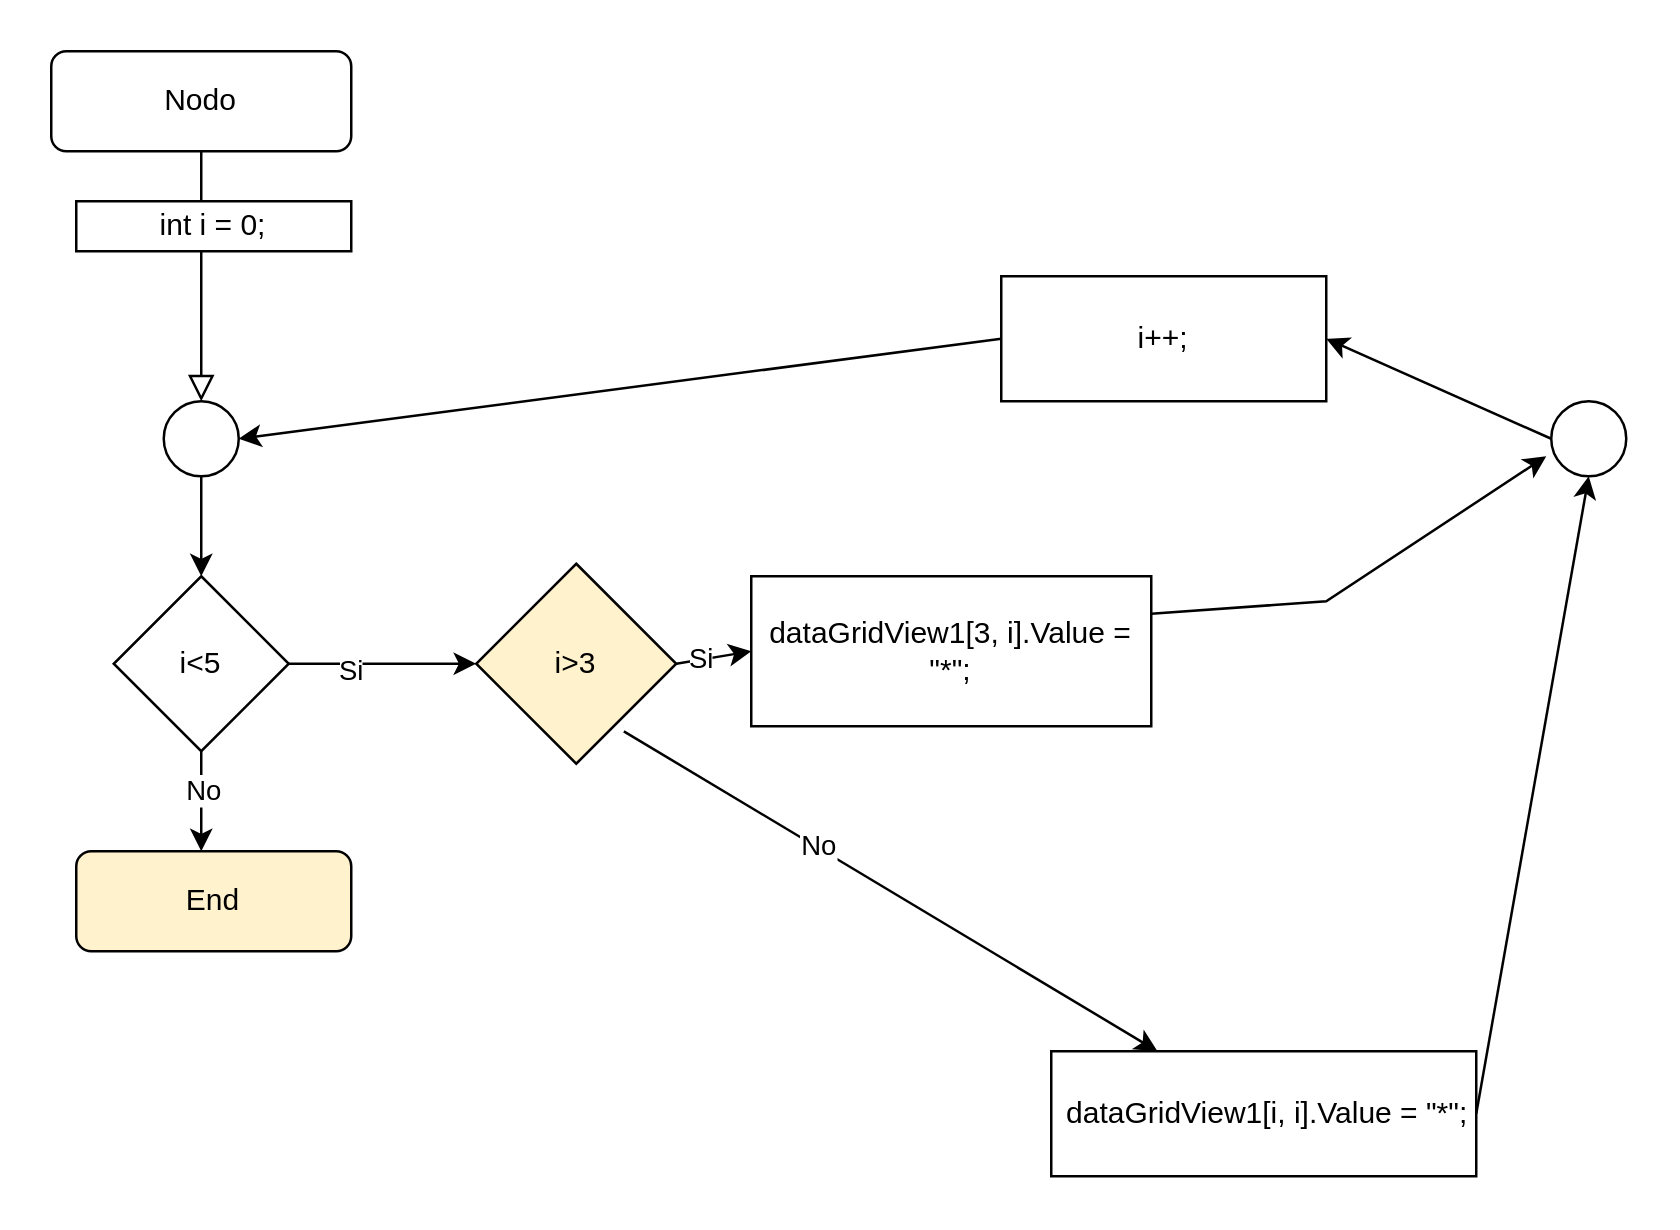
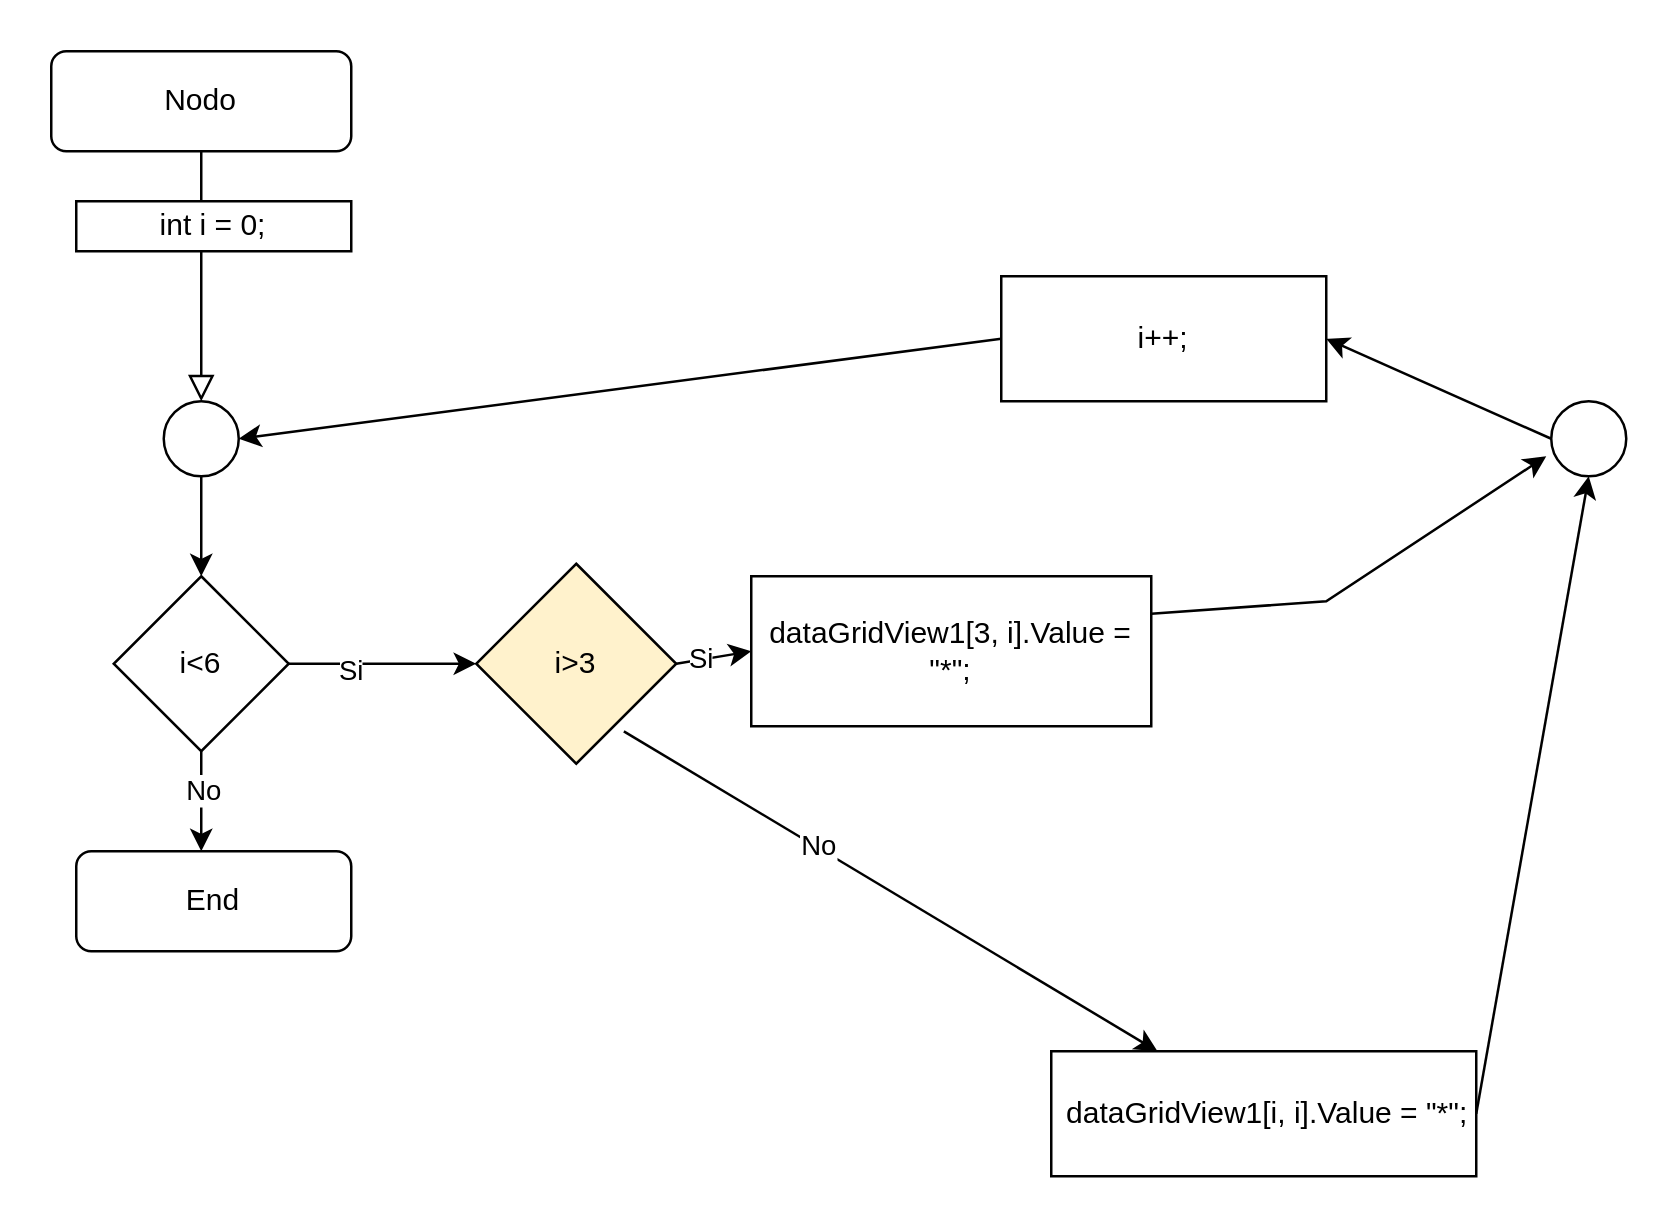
  <mxCell id="0" />
  <mxCell id="1" parent="0" />
  <mxCell id="2" value="" style="rounded=0;html=1;jettySize=auto;orthogonalLoop=1;fontSize=11;endArrow=block;endFill=0;endSize=8;strokeWidth=1;shadow=0;labelBackgroundColor=none;edgeStyle=orthogonalEdgeStyle;" edge="1" parent="1" source="3"><mxGeometry relative="1" as="geometry"><mxPoint x="80" y="160" as="targetPoint" /></mxGeometry></mxCell>
  <mxCell id="3" value="Nodo" style="rounded=1;whiteSpace=wrap;html=1;fontSize=12;glass=0;strokeWidth=1;shadow=0;" vertex="1" parent="1"><mxGeometry x="20" y="20" width="120" height="40" as="geometry" /></mxCell>
  <mxCell id="4" value="" style="ellipse;whiteSpace=wrap;html=1;aspect=fixed;" vertex="1" parent="1"><mxGeometry x="65" y="160" width="30" height="30" as="geometry" /></mxCell>
  <mxCell id="5" value="" style="endArrow=classic;html=1;rounded=0;exitX=0.5;exitY=1;exitDx=0;exitDy=0;" edge="1" parent="1" source="4"><mxGeometry width="50" height="50" relative="1" as="geometry"><mxPoint x="60" y="270" as="sourcePoint" /><mxPoint x="80" y="230" as="targetPoint" /></mxGeometry></mxCell>
- <mxCell id="6" value="i&amp;lt;5" style="rhombus;whiteSpace=wrap;html=1;" vertex="1" parent="1"><mxGeometry x="45" y="230" width="70" height="70" as="geometry" /></mxCell>
+ <mxCell id="6" value="i&amp;lt;6" style="rhombus;whiteSpace=wrap;html=1;" vertex="1" parent="1"><mxGeometry x="45" y="230" width="70" height="70" as="geometry" /></mxCell>
  <mxCell id="7" value="" style="endArrow=classic;html=1;rounded=0;exitX=1;exitY=0.5;exitDx=0;exitDy=0;" edge="1" parent="1" source="6"><mxGeometry width="50" height="50" relative="1" as="geometry"><mxPoint x="150" y="270" as="sourcePoint" /><mxPoint x="190" y="265" as="targetPoint" /></mxGeometry></mxCell>
  <mxCell id="8" value="Si" style="edgeLabel;html=1;align=center;verticalAlign=middle;resizable=0;points=[];" vertex="1" connectable="0" parent="7"><mxGeometry x="-0.36" y="-2" relative="1" as="geometry"><mxPoint as="offset" /></mxGeometry></mxCell>
  <mxCell id="9" value="" style="endArrow=classic;html=1;rounded=0;exitX=0.5;exitY=1;exitDx=0;exitDy=0;" edge="1" parent="1" source="6"><mxGeometry width="50" height="50" relative="1" as="geometry"><mxPoint x="90" y="360" as="sourcePoint" /><mxPoint x="80" y="340" as="targetPoint" /></mxGeometry></mxCell>
  <mxCell id="10" value="No" style="edgeLabel;html=1;align=center;verticalAlign=middle;resizable=0;points=[];" vertex="1" connectable="0" parent="9"><mxGeometry x="-0.25" relative="1" as="geometry"><mxPoint as="offset" /></mxGeometry></mxCell>
- <mxCell id="11" value="End" style="rounded=1;whiteSpace=wrap;html=1;fillColor=#fff2cc;" vertex="1" parent="1"><mxGeometry x="30" y="340" width="110" height="40" as="geometry" /></mxCell>
+ <mxCell id="11" value="End" style="rounded=1;whiteSpace=wrap;html=1;" vertex="1" parent="1"><mxGeometry x="30" y="340" width="110" height="40" as="geometry" /></mxCell>
  <mxCell id="12" value="" style="endArrow=classic;html=1;rounded=0;entryX=-0.067;entryY=0.733;entryDx=0;entryDy=0;entryPerimeter=0;exitX=1;exitY=0.25;exitDx=0;exitDy=0;" edge="1" parent="1" source="23" target="16"><mxGeometry width="50" height="50" relative="1" as="geometry"><mxPoint x="480" y="260" as="sourcePoint" /><mxPoint x="430" y="330" as="targetPoint" /><Array as="points"><mxPoint x="530" y="240" /></Array></mxGeometry></mxCell>
  <mxCell id="13" value="" style="endArrow=classic;html=1;rounded=0;exitX=0.738;exitY=0.838;exitDx=0;exitDy=0;exitPerimeter=0;entryX=0.25;entryY=0;entryDx=0;entryDy=0;" edge="1" parent="1" source="22" target="15"><mxGeometry width="50" height="50" relative="1" as="geometry"><mxPoint x="250" y="310" as="sourcePoint" /><mxPoint x="490" y="440" as="targetPoint" /></mxGeometry></mxCell>
  <mxCell id="14" value="No" style="edgeLabel;html=1;align=center;verticalAlign=middle;resizable=0;points=[];" vertex="1" connectable="0" parent="13"><mxGeometry x="-0.28" y="1" relative="1" as="geometry"><mxPoint as="offset" /></mxGeometry></mxCell>
  <mxCell id="15" value="&amp;nbsp;dataGridView1[i, i].Value = &quot;*&quot;;" style="rounded=0;whiteSpace=wrap;html=1;" vertex="1" parent="1"><mxGeometry x="420" y="420" width="170" height="50" as="geometry" /></mxCell>
  <mxCell id="16" value="" style="ellipse;whiteSpace=wrap;html=1;aspect=fixed;" vertex="1" parent="1"><mxGeometry x="620" y="160" width="30" height="30" as="geometry" /></mxCell>
  <mxCell id="17" value="" style="endArrow=classic;html=1;rounded=0;exitX=1;exitY=0.5;exitDx=0;exitDy=0;entryX=0.5;entryY=1;entryDx=0;entryDy=0;" edge="1" parent="1" source="15" target="16"><mxGeometry width="50" height="50" relative="1" as="geometry"><mxPoint x="250" y="300" as="sourcePoint" /><mxPoint x="300" y="250" as="targetPoint" /></mxGeometry></mxCell>
  <mxCell id="18" value="i++;" style="rounded=0;whiteSpace=wrap;html=1;" vertex="1" parent="1"><mxGeometry x="400" y="110" width="130" height="50" as="geometry" /></mxCell>
  <mxCell id="19" value="" style="endArrow=classic;html=1;rounded=0;exitX=0;exitY=0.5;exitDx=0;exitDy=0;entryX=1;entryY=0.5;entryDx=0;entryDy=0;" edge="1" parent="1" source="16" target="18"><mxGeometry width="50" height="50" relative="1" as="geometry"><mxPoint x="250" y="300" as="sourcePoint" /><mxPoint x="300" y="250" as="targetPoint" /></mxGeometry></mxCell>
  <mxCell id="20" value="" style="endArrow=classic;html=1;rounded=0;exitX=0;exitY=0.5;exitDx=0;exitDy=0;entryX=1;entryY=0.5;entryDx=0;entryDy=0;" edge="1" parent="1" source="18" target="4"><mxGeometry width="50" height="50" relative="1" as="geometry"><mxPoint x="250" y="300" as="sourcePoint" /><mxPoint x="300" y="250" as="targetPoint" /></mxGeometry></mxCell>
  <mxCell id="21" value="int i = 0;" style="rounded=0;whiteSpace=wrap;html=1;" vertex="1" parent="1"><mxGeometry x="30" y="80" width="110" height="20" as="geometry" /></mxCell>
  <mxCell id="22" value="i&amp;gt;3" style="rhombus;whiteSpace=wrap;html=1;fillColor=#fff2cc;" vertex="1" parent="1"><mxGeometry x="190" y="225" width="80" height="80" as="geometry" /></mxCell>
  <mxCell id="23" value="dataGridView1[3, i].Value = &quot;*&quot;;" style="rounded=0;whiteSpace=wrap;html=1;" vertex="1" parent="1"><mxGeometry x="300" y="230" width="160" height="60" as="geometry" /></mxCell>
  <mxCell id="24" value="" style="endArrow=classic;html=1;rounded=0;exitX=1;exitY=0.5;exitDx=0;exitDy=0;" edge="1" parent="1" source="22"><mxGeometry width="50" height="50" relative="1" as="geometry"><mxPoint x="250" y="310" as="sourcePoint" /><mxPoint x="300" y="260" as="targetPoint" /></mxGeometry></mxCell>
  <mxCell id="25" value="Si" style="edgeLabel;html=1;align=center;verticalAlign=middle;resizable=0;points=[];" vertex="1" connectable="0" parent="24"><mxGeometry x="-0.319" y="1" relative="1" as="geometry"><mxPoint as="offset" /></mxGeometry></mxCell>
